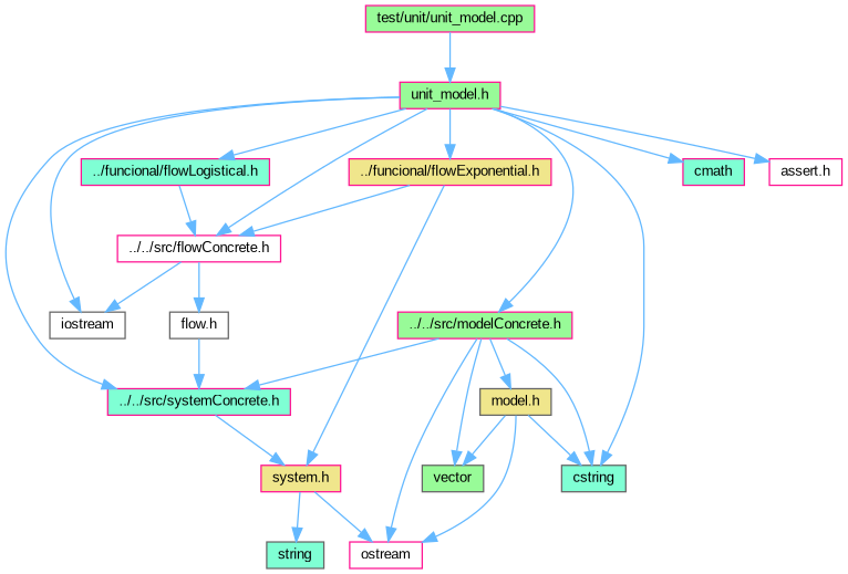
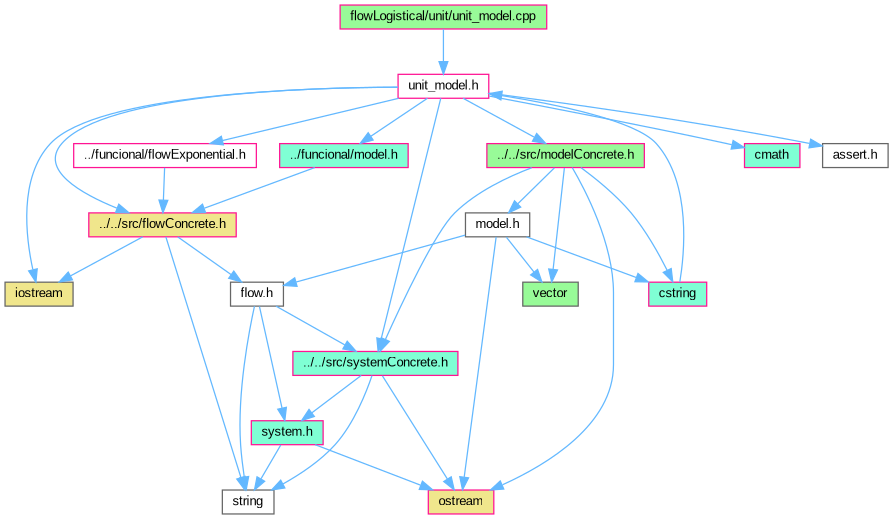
  digraph {
    fontname="Liberation Sans"
    node [color=deeppink fillcolor=aquamarine fontname="Liberation Sans" fontsize=10 shape=box style=filled]
    edge [color=steelblue1 fontname="Liberation Sans" fontsize=10 labelfontname=Helvetica labelfontsize=10 style=solid]
-   n1 [fillcolor=palegreen fontcolor=black height=0.2 label="test/unit/unit_model.cpp" width=0.4]
-   n2 [fillcolor=palegreen height=0.2 label="unit_model.h" width=0.4]
-   n3 [color=gray40 fillcolor=white height=0.2 label=iostream width=0.4]
+   n1 [fillcolor=palegreen fontcolor=black height=0.2 label="flowLogistical/unit/unit_model.cpp" width=0.4]
+   n2 [fillcolor=white height=0.2 label="unit_model.h" width=0.4]
+   n3 [color=gray40 fillcolor=khaki height=0.2 label=iostream width=0.4]
    n4 [height=0.2 label=cmath width=0.4]
-   n5 [color=gray40 height=0.2 label=cstring width=0.4]
-   n6 [fillcolor=white height=0.2 label="assert.h" width=0.4]
-   n7 [fillcolor=white height=0.2 label="../../src/flowConcrete.h" width=0.4]
+   n5 [height=0.2 label=cstring width=0.4]
+   n6 [color=gray40 fillcolor=white height=0.2 label="assert.h" width=0.4]
+   n7 [fillcolor=khaki height=0.2 label="../../src/flowConcrete.h" width=0.4]
    n8 [height=0.2 label="../../src/systemConcrete.h" width=0.4]
    n9 [fillcolor=palegreen height=0.2 label="../../src/modelConcrete.h" width=0.4]
-   n10 [fillcolor=khaki height=0.2 label="../funcional/flowExponential.h" width=0.4]
-   n11 [height=0.2 label="../funcional/flowLogistical.h" width=0.4]
-   n12 [color=gray40 height=0.2 label=string width=0.4]
+   n10 [fillcolor=white height=0.2 label="../funcional/flowExponential.h" width=0.4]
+   n11 [height=0.2 label="../funcional/model.h" width=0.4]
+   n12 [color=gray40 fillcolor=white height=0.2 label=string width=0.4]
    n13 [color=gray40 fillcolor=white height=0.2 label="flow.h" width=0.4]
-   n14 [fillcolor=khaki height=0.2 label="system.h" width=0.4]
-   n15 [fillcolor=white height=0.2 label=ostream width=0.4]
+   n14 [height=0.2 label="system.h" width=0.4]
+   n15 [fillcolor=khaki height=0.2 label=ostream width=0.4]
    n16 [color=gray40 fillcolor=palegreen height=0.2 label=vector width=0.4]
-   n17 [color=gray40 fillcolor=khaki height=0.2 label="model.h" width=0.4]
+   n17 [color=gray40 fillcolor=white height=0.2 label="model.h" width=0.4]
    n1 -> n2
    n2 -> n3
    n2 -> n4
-   n2 -> n5
+   n5 -> n2
    n2 -> n6
    n2 -> n7
    n2 -> n8
    n2 -> n9
    n2 -> n10
    n2 -> n11
    n7 -> n3
+   n7 -> n12
    n7 -> n13
+   n8 -> n12
    n8 -> n14
+   n8 -> n15
    n9 -> n5
    n9 -> n8
    n9 -> n15
    n9 -> n16
    n9 -> n17
    n10 -> n7
    n11 -> n7
    n13 -> n8
-   n10 -> n14
+   n13 -> n12
+   n13 -> n14
    n14 -> n12
    n14 -> n15
    n17 -> n5
+   n17 -> n13
    n17 -> n15
    n17 -> n16
  }
